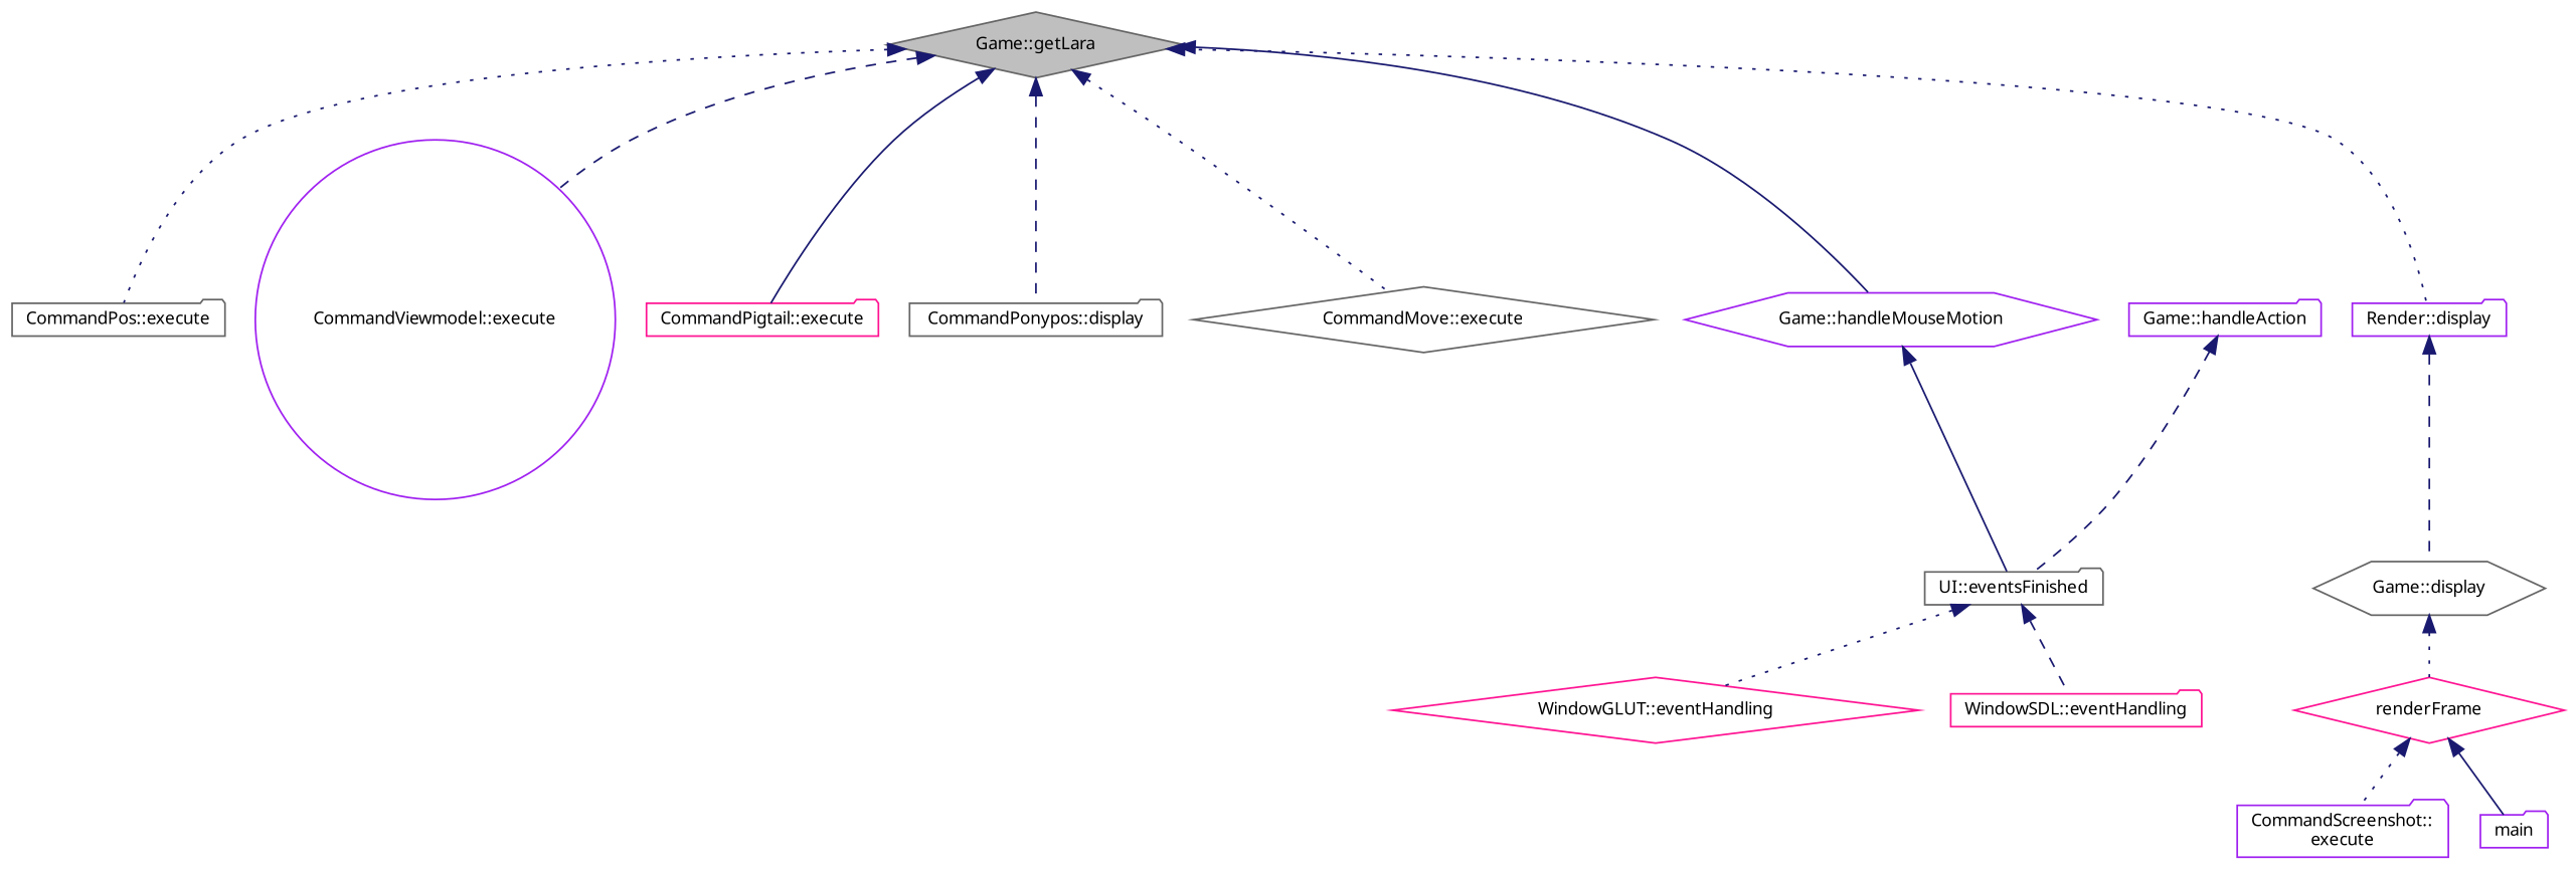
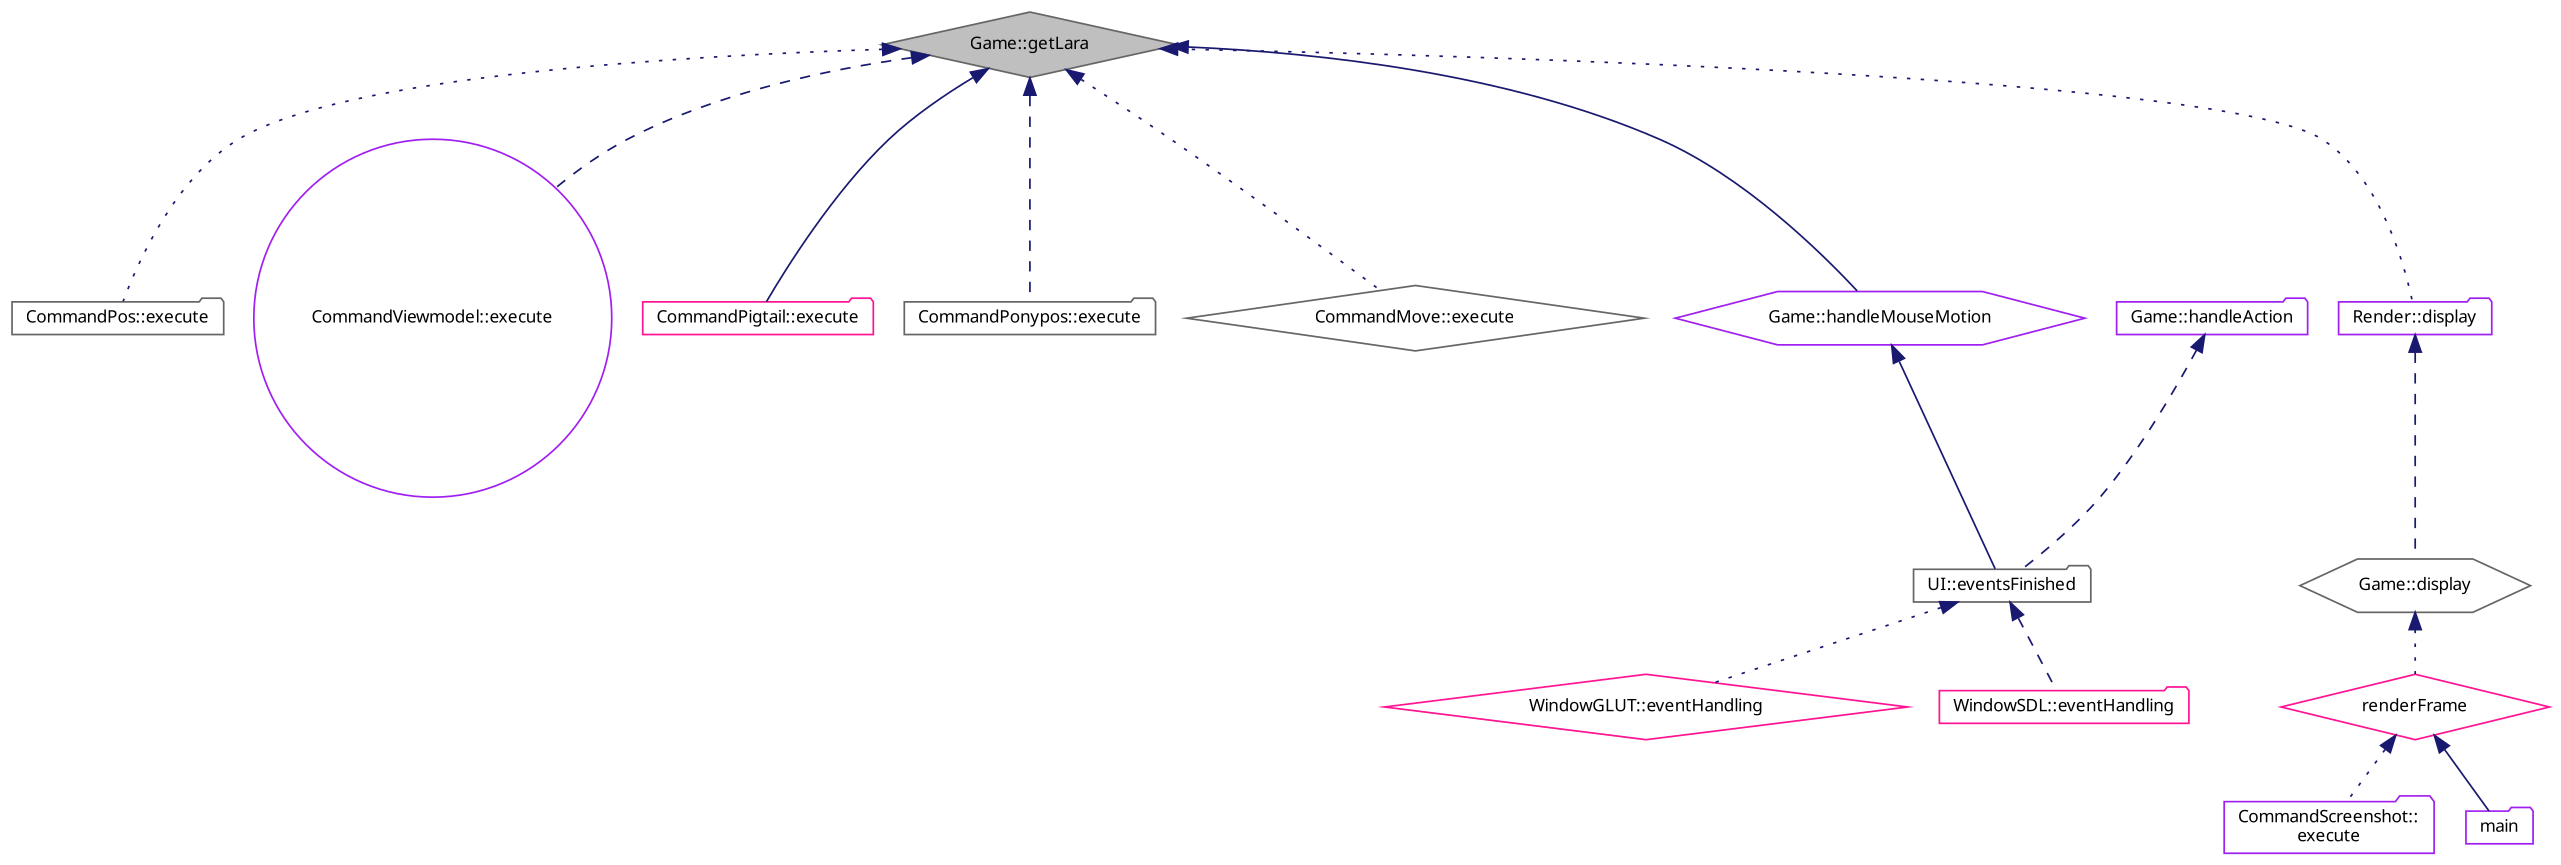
  digraph {
    fontname="Noto Sans"
    rankdir=TB
    node [color=gray40 fillcolor=white fontname="Noto Sans" fontsize=10 shape=folder style=filled]
    edge [color=midnightblue dir=back fontname="Noto Sans" fontsize=10 labelfontname=Helvetica labelfontsize=10 style=dotted]
    n1 [fillcolor=grey75 fontcolor=black height=0.2 label="Game::getLara" shape=diamond width=0.4]
    n2 [height=0.2 label="CommandPos::execute" width=0.4]
    n3 [color=purple height=0.2 label="CommandViewmodel::execute" shape=circle width=0.4]
    n4 [color=deeppink height=0.2 label="CommandPigtail::execute" width=0.4]
-   n5 [height=0.2 label="CommandPonypos::display" width=0.4]
+   n5 [height=0.2 label="CommandPonypos::execute" width=0.4]
    n6 [height=0.2 label="CommandMove::execute" shape=diamond width=0.4]
    n7 [color=purple height=0.2 label="Game::handleMouseMotion" shape=hexagon width=0.4]
    n8 [color=purple height=0.2 label="Render::display" width=0.4]
    n9 [color=purple height=0.2 label="Game::handleAction" width=0.4]
    n10 [height=0.2 label="UI::eventsFinished" width=0.4]
    n11 [height=0.2 label="Game::display" shape=hexagon width=0.4]
    n12 [color=deeppink height=0.2 label="WindowGLUT::eventHandling" shape=diamond width=0.4]
    n13 [color=deeppink height=0.2 label="WindowSDL::eventHandling" width=0.4]
    n14 [color=deeppink height=0.2 label=renderFrame shape=diamond width=0.4]
    n15 [color=purple height=0.2 label="CommandScreenshot::\lexecute" width=0.4]
    n16 [color=purple height=0.2 label=main width=0.4]
    n1 -> n2
    n1 -> n3 [style=dashed]
    n1 -> n4 [style=solid]
    n1 -> n5 [style=dashed]
    n1 -> n6
    n1 -> n7 [style=solid]
    n1 -> n8
    n7 -> n10 [style=solid]
    n8 -> n11 [style=dashed]
    n9 -> n10 [style=dashed]
    n10 -> n12
    n10 -> n13 [style=dashed]
    n11 -> n14
    n14 -> n15
    n14 -> n16 [style=solid]
  }
